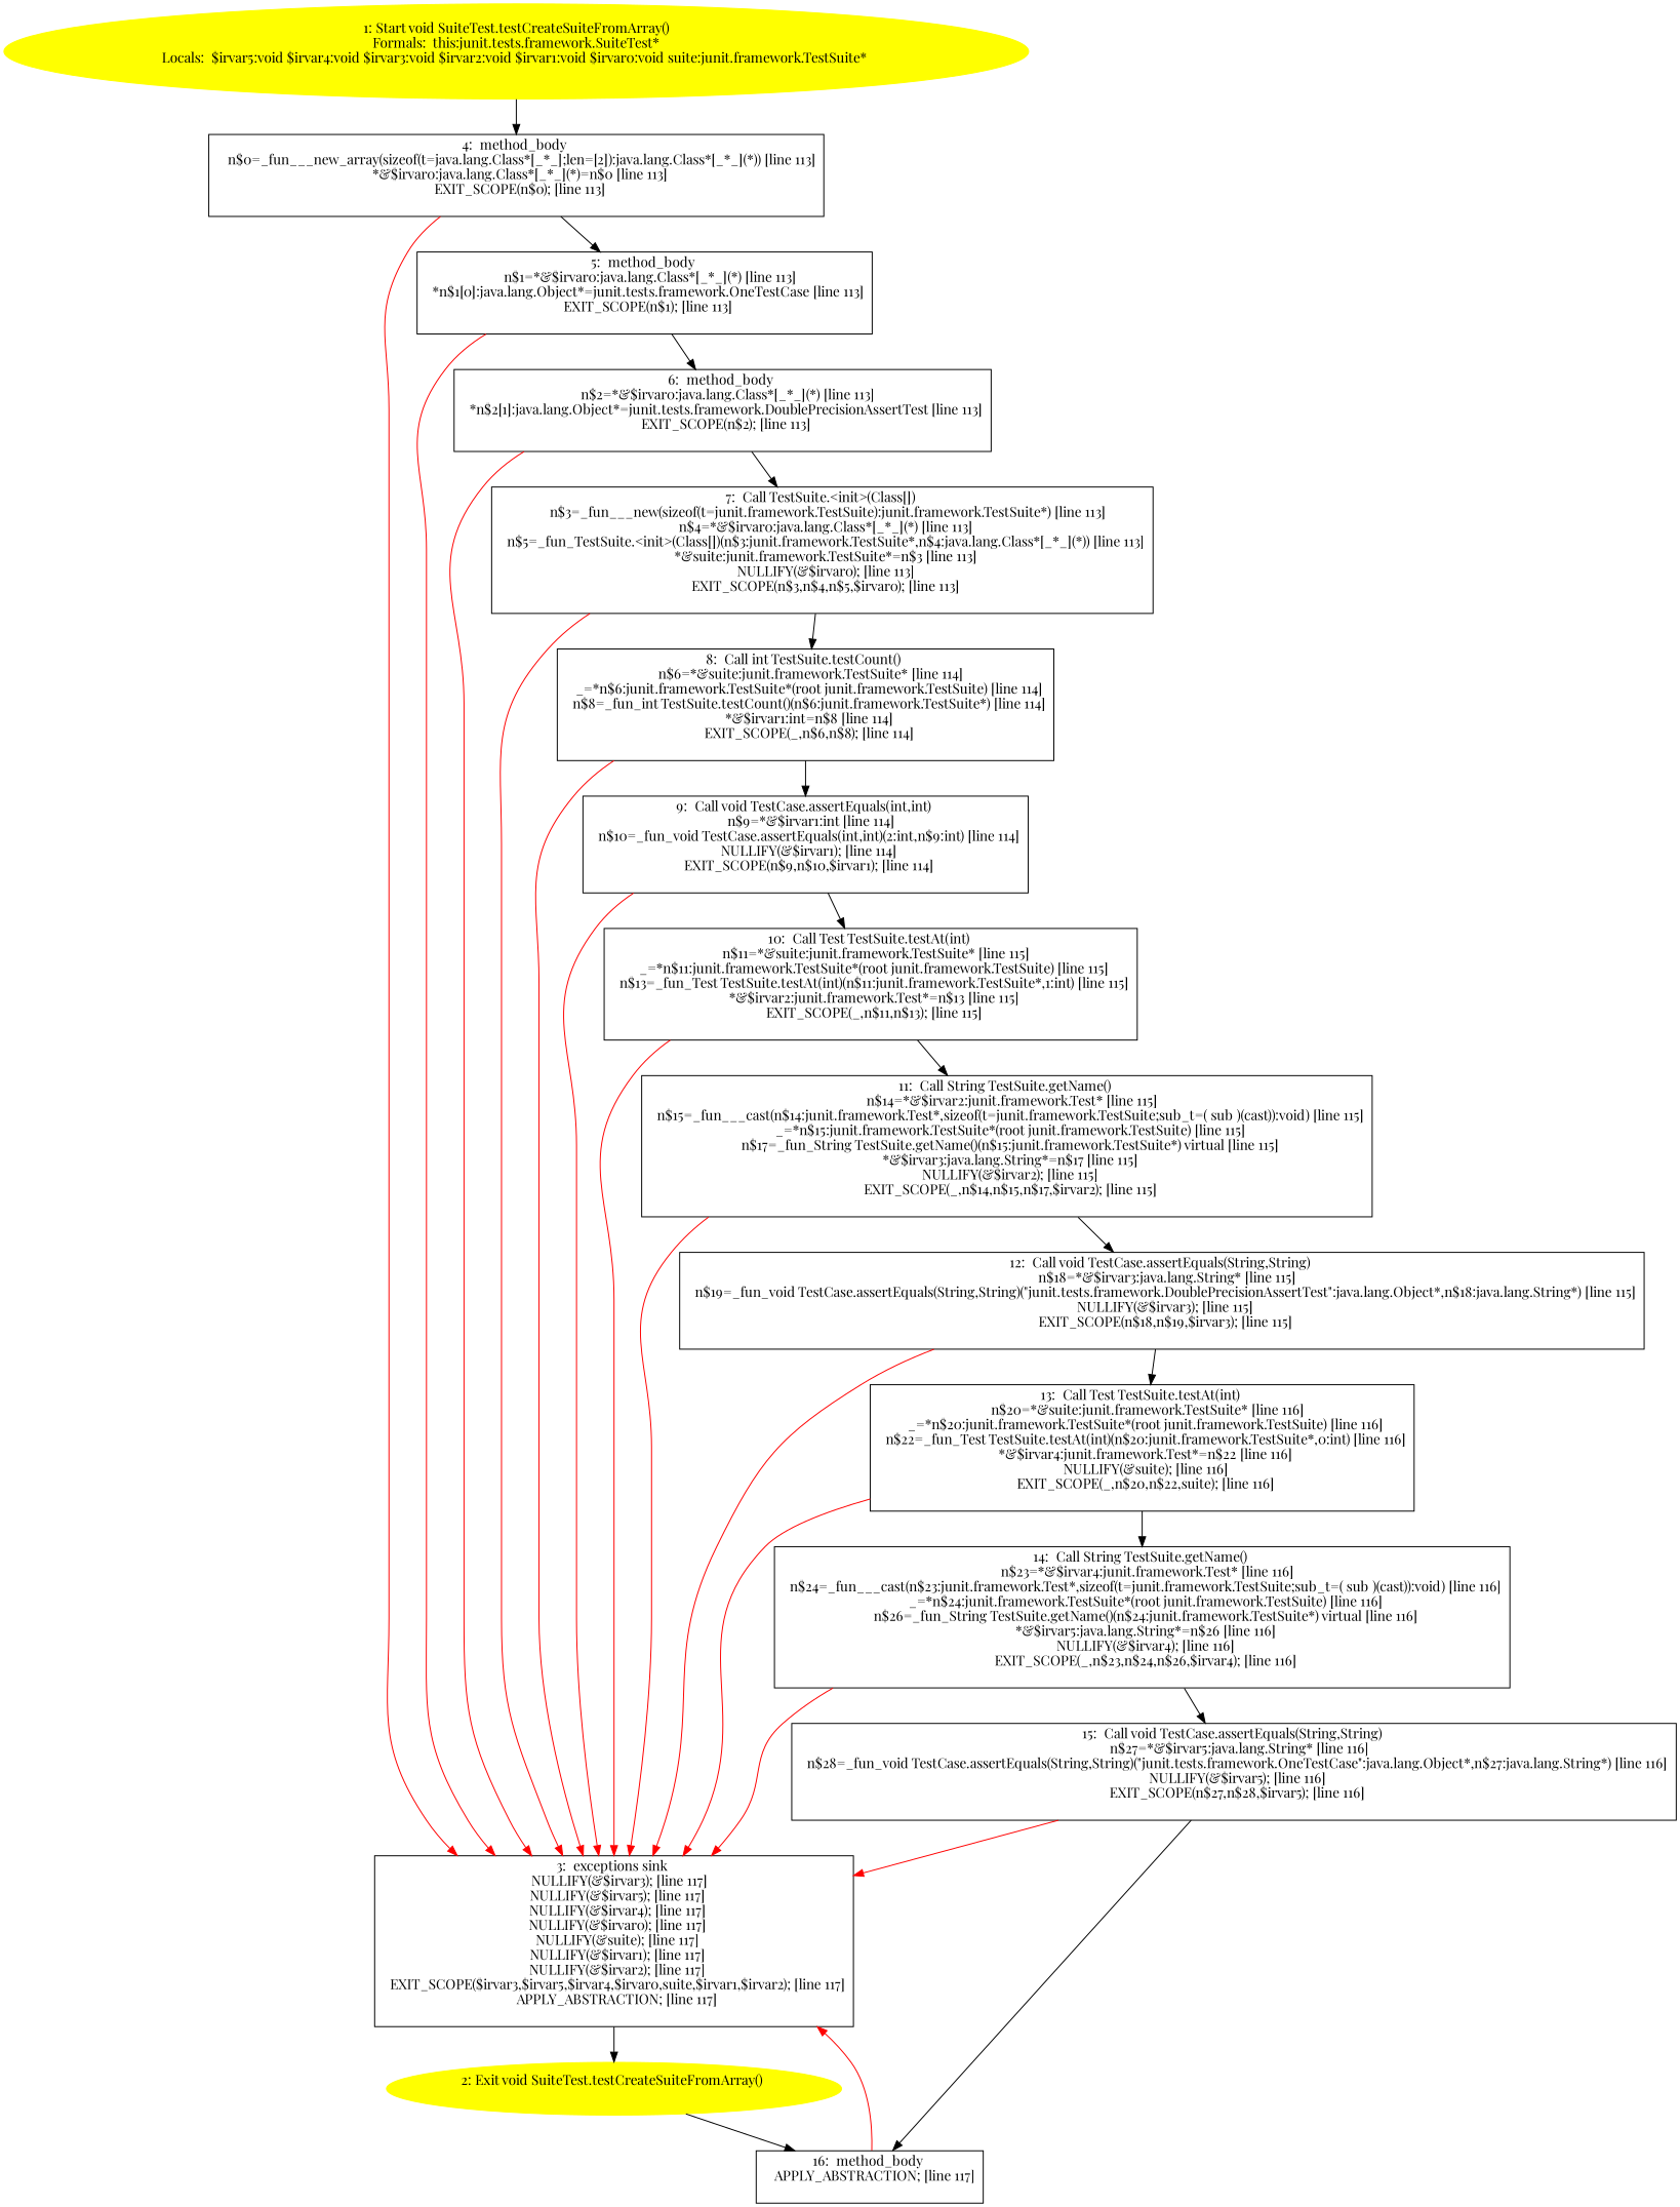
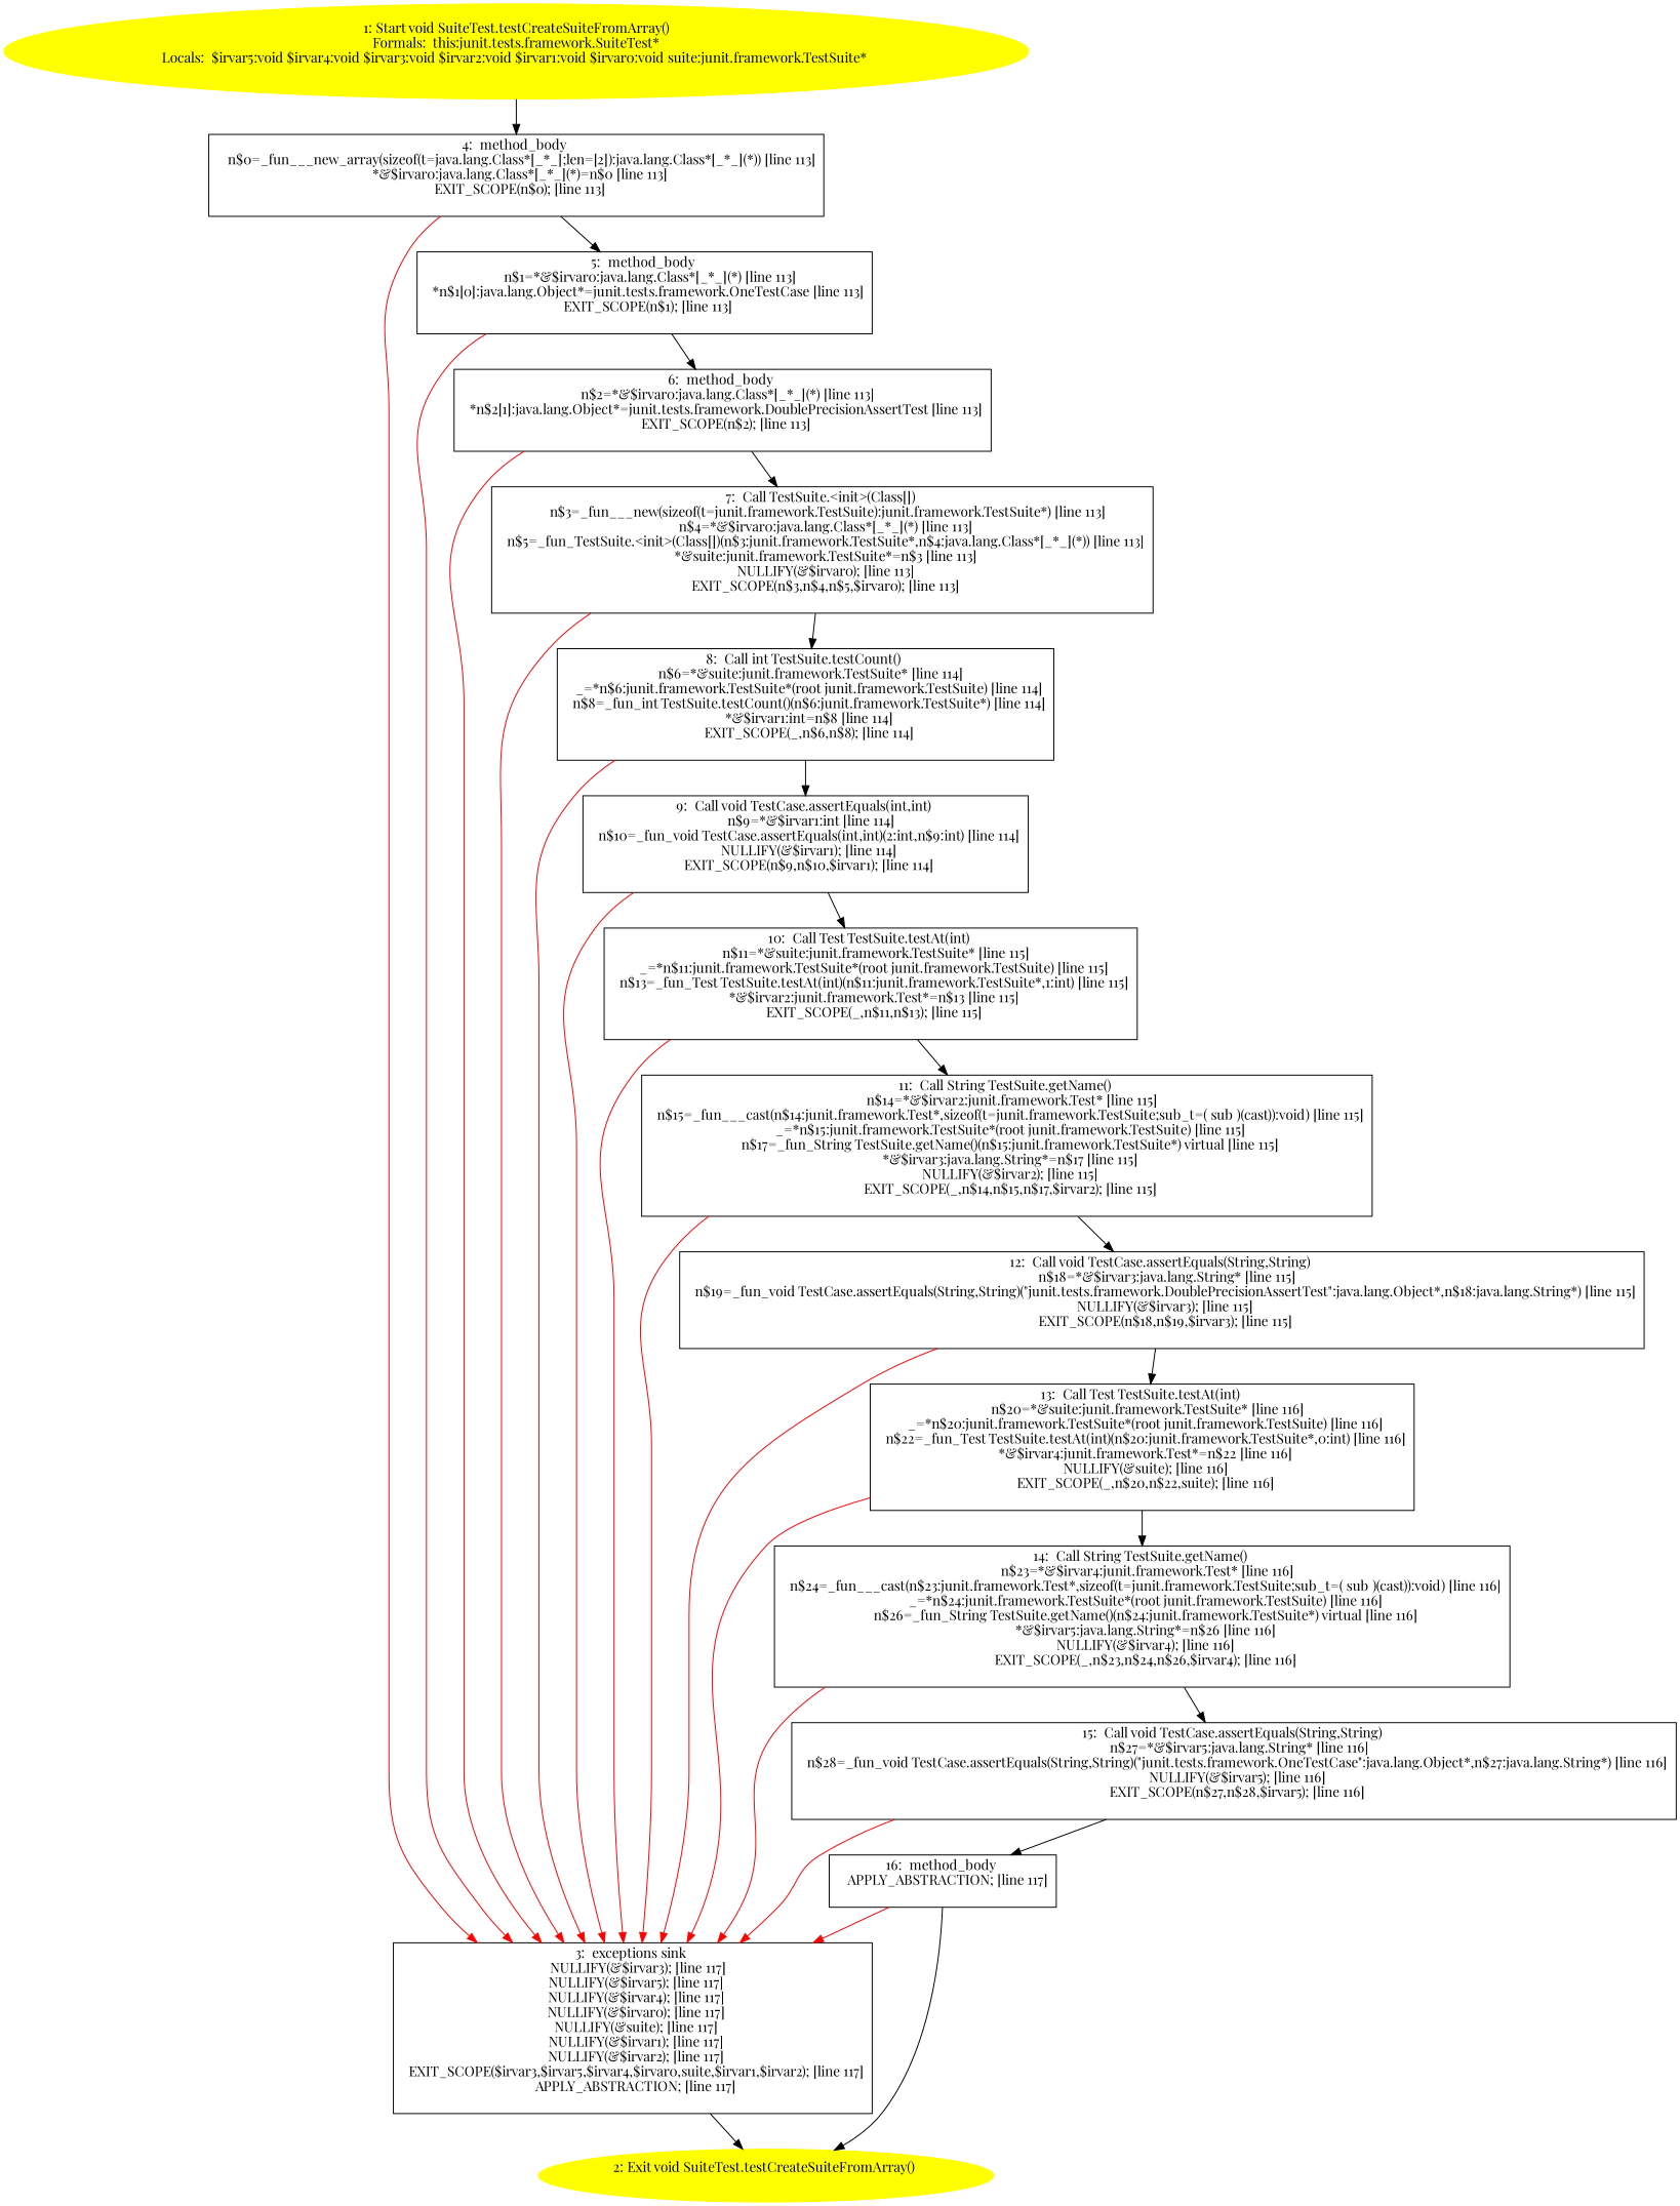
  digraph {
    fontname="Playfair Display"
    node [fontname="Playfair Display" shape=box]
    edge [fontname="Playfair Display"]
    n1 [color=yellow label="1: Start void SuiteTest.testCreateSuiteFromArray()\nFormals:  this:junit.tests.framework.SuiteTest*\nLocals:  $irvar5:void $irvar4:void $irvar3:void $irvar2:void $irvar1:void $irvar0:void suite:junit.framework.TestSuite* \n  " style=filled shape=""]
    n2 [label="4:  method_body \n   n$0=_fun___new_array(sizeof(t=java.lang.Class*[_*_];len=[2]):java.lang.Class*[_*_](*)) [line 113]\n  *&$irvar0:java.lang.Class*[_*_](*)=n$0 [line 113]\n  EXIT_SCOPE(n$0); [line 113]\n "]
    n3 [label="3:  exceptions sink \n   NULLIFY(&$irvar3); [line 117]\n  NULLIFY(&$irvar5); [line 117]\n  NULLIFY(&$irvar4); [line 117]\n  NULLIFY(&$irvar0); [line 117]\n  NULLIFY(&suite); [line 117]\n  NULLIFY(&$irvar1); [line 117]\n  NULLIFY(&$irvar2); [line 117]\n  EXIT_SCOPE($irvar3,$irvar5,$irvar4,$irvar0,suite,$irvar1,$irvar2); [line 117]\n  APPLY_ABSTRACTION; [line 117]\n "]
    n4 [label="5:  method_body \n   n$1=*&$irvar0:java.lang.Class*[_*_](*) [line 113]\n  *n$1[0]:java.lang.Object*=junit.tests.framework.OneTestCase [line 113]\n  EXIT_SCOPE(n$1); [line 113]\n "]
    n5 [color=yellow label="2: Exit void SuiteTest.testCreateSuiteFromArray() \n  " style=filled shape=""]
    n6 [label="6:  method_body \n   n$2=*&$irvar0:java.lang.Class*[_*_](*) [line 113]\n  *n$2[1]:java.lang.Object*=junit.tests.framework.DoublePrecisionAssertTest [line 113]\n  EXIT_SCOPE(n$2); [line 113]\n "]
    n7 [label="7:  Call TestSuite.<init>(Class[]) \n   n$3=_fun___new(sizeof(t=junit.framework.TestSuite):junit.framework.TestSuite*) [line 113]\n  n$4=*&$irvar0:java.lang.Class*[_*_](*) [line 113]\n  n$5=_fun_TestSuite.<init>(Class[])(n$3:junit.framework.TestSuite*,n$4:java.lang.Class*[_*_](*)) [line 113]\n  *&suite:junit.framework.TestSuite*=n$3 [line 113]\n  NULLIFY(&$irvar0); [line 113]\n  EXIT_SCOPE(n$3,n$4,n$5,$irvar0); [line 113]\n "]
    n8 [label="8:  Call int TestSuite.testCount() \n   n$6=*&suite:junit.framework.TestSuite* [line 114]\n  _=*n$6:junit.framework.TestSuite*(root junit.framework.TestSuite) [line 114]\n  n$8=_fun_int TestSuite.testCount()(n$6:junit.framework.TestSuite*) [line 114]\n  *&$irvar1:int=n$8 [line 114]\n  EXIT_SCOPE(_,n$6,n$8); [line 114]\n "]
    n9 [label="9:  Call void TestCase.assertEquals(int,int) \n   n$9=*&$irvar1:int [line 114]\n  n$10=_fun_void TestCase.assertEquals(int,int)(2:int,n$9:int) [line 114]\n  NULLIFY(&$irvar1); [line 114]\n  EXIT_SCOPE(n$9,n$10,$irvar1); [line 114]\n "]
    n10 [label="10:  Call Test TestSuite.testAt(int) \n   n$11=*&suite:junit.framework.TestSuite* [line 115]\n  _=*n$11:junit.framework.TestSuite*(root junit.framework.TestSuite) [line 115]\n  n$13=_fun_Test TestSuite.testAt(int)(n$11:junit.framework.TestSuite*,1:int) [line 115]\n  *&$irvar2:junit.framework.Test*=n$13 [line 115]\n  EXIT_SCOPE(_,n$11,n$13); [line 115]\n "]
    n11 [label="11:  Call String TestSuite.getName() \n   n$14=*&$irvar2:junit.framework.Test* [line 115]\n  n$15=_fun___cast(n$14:junit.framework.Test*,sizeof(t=junit.framework.TestSuite;sub_t=( sub )(cast)):void) [line 115]\n  _=*n$15:junit.framework.TestSuite*(root junit.framework.TestSuite) [line 115]\n  n$17=_fun_String TestSuite.getName()(n$15:junit.framework.TestSuite*) virtual [line 115]\n  *&$irvar3:java.lang.String*=n$17 [line 115]\n  NULLIFY(&$irvar2); [line 115]\n  EXIT_SCOPE(_,n$14,n$15,n$17,$irvar2); [line 115]\n "]
    n12 [label="12:  Call void TestCase.assertEquals(String,String) \n   n$18=*&$irvar3:java.lang.String* [line 115]\n  n$19=_fun_void TestCase.assertEquals(String,String)(\"junit.tests.framework.DoublePrecisionAssertTest\":java.lang.Object*,n$18:java.lang.String*) [line 115]\n  NULLIFY(&$irvar3); [line 115]\n  EXIT_SCOPE(n$18,n$19,$irvar3); [line 115]\n "]
    n13 [label="13:  Call Test TestSuite.testAt(int) \n   n$20=*&suite:junit.framework.TestSuite* [line 116]\n  _=*n$20:junit.framework.TestSuite*(root junit.framework.TestSuite) [line 116]\n  n$22=_fun_Test TestSuite.testAt(int)(n$20:junit.framework.TestSuite*,0:int) [line 116]\n  *&$irvar4:junit.framework.Test*=n$22 [line 116]\n  NULLIFY(&suite); [line 116]\n  EXIT_SCOPE(_,n$20,n$22,suite); [line 116]\n "]
    n14 [label="14:  Call String TestSuite.getName() \n   n$23=*&$irvar4:junit.framework.Test* [line 116]\n  n$24=_fun___cast(n$23:junit.framework.Test*,sizeof(t=junit.framework.TestSuite;sub_t=( sub )(cast)):void) [line 116]\n  _=*n$24:junit.framework.TestSuite*(root junit.framework.TestSuite) [line 116]\n  n$26=_fun_String TestSuite.getName()(n$24:junit.framework.TestSuite*) virtual [line 116]\n  *&$irvar5:java.lang.String*=n$26 [line 116]\n  NULLIFY(&$irvar4); [line 116]\n  EXIT_SCOPE(_,n$23,n$24,n$26,$irvar4); [line 116]\n "]
    n15 [label="15:  Call void TestCase.assertEquals(String,String) \n   n$27=*&$irvar5:java.lang.String* [line 116]\n  n$28=_fun_void TestCase.assertEquals(String,String)(\"junit.tests.framework.OneTestCase\":java.lang.Object*,n$27:java.lang.String*) [line 116]\n  NULLIFY(&$irvar5); [line 116]\n  EXIT_SCOPE(n$27,n$28,$irvar5); [line 116]\n "]
    n16 [label="16:  method_body \n   APPLY_ABSTRACTION; [line 117]\n "]
    n1 -> n2
    n2 -> n3 [color=red]
    n2 -> n4
    n3 -> n5
    n4 -> n3 [color=red]
    n4 -> n6
    n6 -> n3 [color=red]
    n6 -> n7
    n7 -> n3 [color=red]
    n7 -> n8
    n8 -> n3 [color=red]
    n8 -> n9
    n9 -> n3 [color=red]
    n9 -> n10
    n10 -> n3 [color=red]
    n10 -> n11
    n11 -> n3 [color=red]
    n11 -> n12
    n12 -> n3 [color=red]
    n12 -> n13
    n13 -> n3 [color=red]
    n13 -> n14
    n14 -> n3 [color=red]
    n14 -> n15
    n15 -> n3 [color=red]
    n15 -> n16
    n16 -> n3 [color=red]
-   n5 -> n16
+   n16 -> n5
  }
